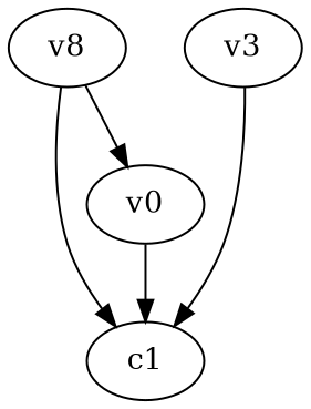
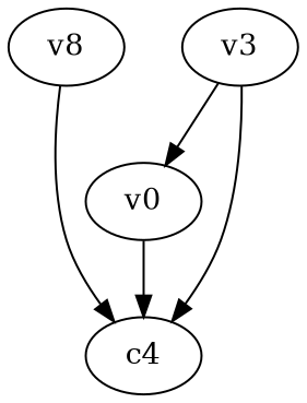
  strict digraph {
    edge [weight=1]
    n1 [label=v8]
-   c1
+   c1 [label=c4]
    n3 [label=v0]
    v3
    n1 -> c1
-   n1 -> n3
+   v3 -> n3
    n3 -> c1
    v3 -> c1
  }
